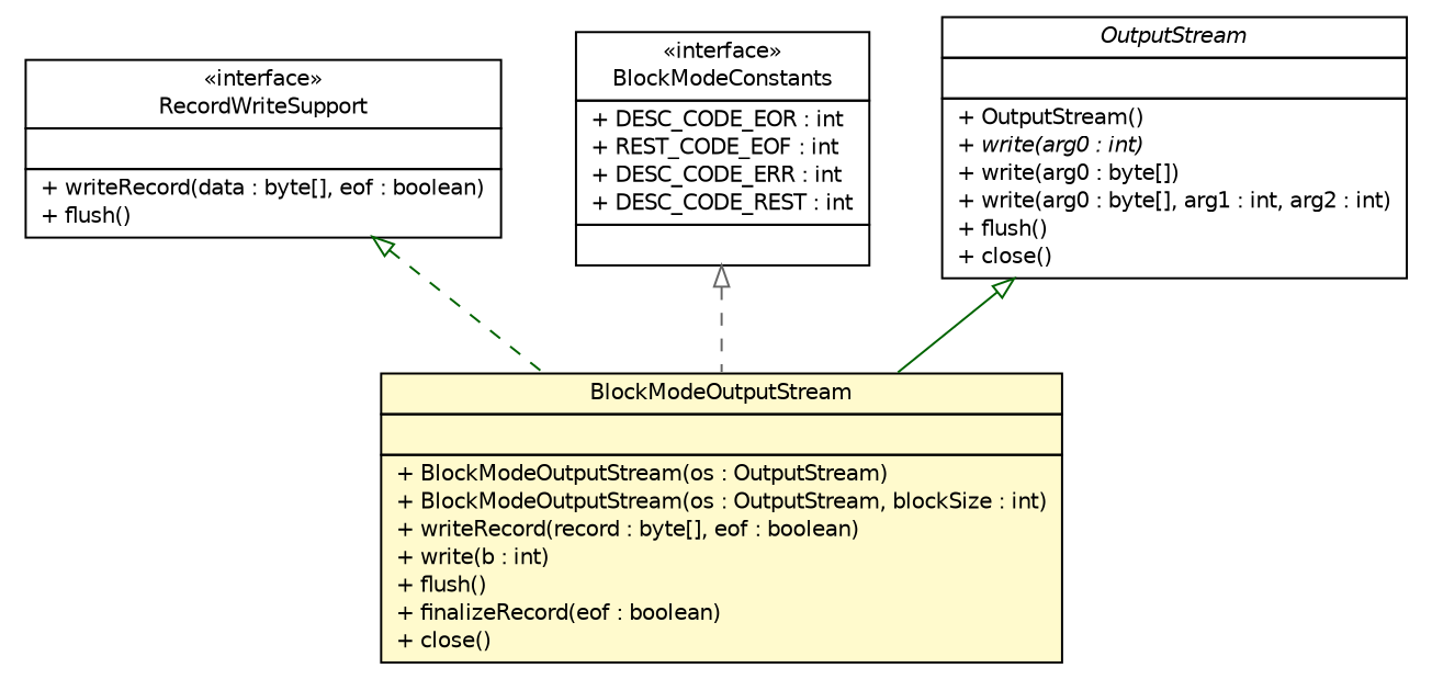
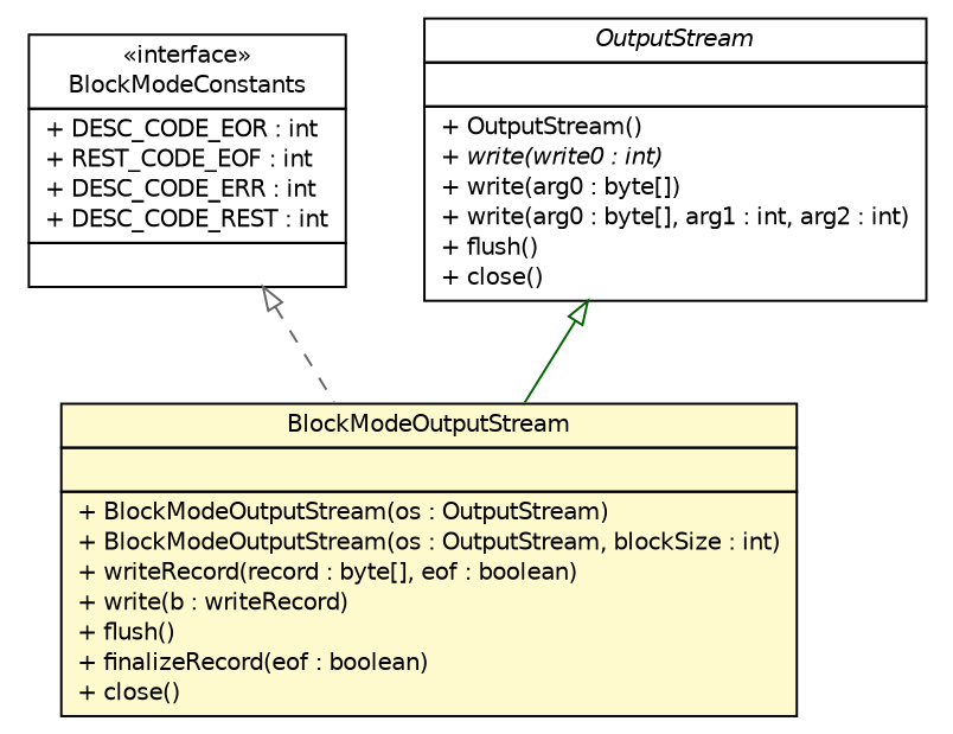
  digraph {
    nodesep=0.25
    ranksep=0.5
    node [fontcolor=black fontname=Helvetica fontsize=10.0 shape=plaintext]
    edge [arrowtail=empty color=darkgreen dir=back fontname=Helvetica fontsize=10 headport=p labelfontname=Helvetica labelfontsize=10 style=dashed tailport=p]
-   n1 [label=<<table title="com.apporiented.hermesftp.streams.BlockModeOutputStream" border="0" cellborder="1" cellspacing="0" cellpadding="2" port="p" bgcolor="lemonChiffon" href="./BlockModeOutputStream.html"> 		<tr><td><table border="0" cellspacing="0" cellpadding="1"> <tr><td align="center" balign="center"> BlockModeOutputStream </td></tr> 		</table></td></tr> 		<tr><td><table border="0" cellspacing="0" cellpadding="1"> <tr><td align="left" balign="left">  </td></tr> 		</table></td></tr> 		<tr><td><table border="0" cellspacing="0" cellpadding="1"> <tr><td align="left" balign="left"> + BlockModeOutputStream(os : OutputStream) </td></tr> <tr><td align="left" balign="left"> + BlockModeOutputStream(os : OutputStream, blockSize : int) </td></tr> <tr><td align="left" balign="left"> + writeRecord(record : byte[], eof : boolean) </td></tr> <tr><td align="left" balign="left"> + write(b : int) </td></tr> <tr><td align="left" balign="left"> + flush() </td></tr> <tr><td align="left" balign="left"> + finalizeRecord(eof : boolean) </td></tr> <tr><td align="left" balign="left"> + close() </td></tr> 		</table></td></tr> 		</table>>]
-   n2 [label=<<table title="com.apporiented.hermesftp.streams.RecordWriteSupport" border="0" cellborder="1" cellspacing="0" cellpadding="2" port="p" href="./RecordWriteSupport.html"> 		<tr><td><table border="0" cellspacing="0" cellpadding="1"> <tr><td align="center" balign="center"> &#171;interface&#187; </td></tr> <tr><td align="center" balign="center"> RecordWriteSupport </td></tr> 		</table></td></tr> 		<tr><td><table border="0" cellspacing="0" cellpadding="1"> <tr><td align="left" balign="left">  </td></tr> 		</table></td></tr> 		<tr><td><table border="0" cellspacing="0" cellpadding="1"> <tr><td align="left" balign="left"> + writeRecord(data : byte[], eof : boolean) </td></tr> <tr><td align="left" balign="left"> + flush() </td></tr> 		</table></td></tr> 		</table>>]
+   n1 [label=<<table title="com.apporiented.hermesftp.streams.BlockModeOutputStream" border="0" cellborder="1" cellspacing="0" cellpadding="2" port="p" bgcolor="lemonChiffon" href="./BlockModeOutputStream.html"> 		<tr><td><table border="0" cellspacing="0" cellpadding="1"> <tr><td align="center" balign="center"> BlockModeOutputStream </td></tr> 		</table></td></tr> 		<tr><td><table border="0" cellspacing="0" cellpadding="1"> <tr><td align="left" balign="left">  </td></tr> 		</table></td></tr> 		<tr><td><table border="0" cellspacing="0" cellpadding="1"> <tr><td align="left" balign="left"> + BlockModeOutputStream(os : OutputStream) </td></tr> <tr><td align="left" balign="left"> + BlockModeOutputStream(os : OutputStream, blockSize : int) </td></tr> <tr><td align="left" balign="left"> + writeRecord(record : byte[], eof : boolean) </td></tr> <tr><td align="left" balign="left"> + write(b : writeRecord) </td></tr> <tr><td align="left" balign="left"> + flush() </td></tr> <tr><td align="left" balign="left"> + finalizeRecord(eof : boolean) </td></tr> <tr><td align="left" balign="left"> + close() </td></tr> 		</table></td></tr> 		</table>>]
    n3 [label=<<table title="com.apporiented.hermesftp.streams.BlockModeConstants" border="0" cellborder="1" cellspacing="0" cellpadding="2" port="p" href="./BlockModeConstants.html"> 		<tr><td><table border="0" cellspacing="0" cellpadding="1"> <tr><td align="center" balign="center"> &#171;interface&#187; </td></tr> <tr><td align="center" balign="center"> BlockModeConstants </td></tr> 		</table></td></tr> 		<tr><td><table border="0" cellspacing="0" cellpadding="1"> <tr><td align="left" balign="left"> + DESC_CODE_EOR : int </td></tr> <tr><td align="left" balign="left"> + REST_CODE_EOF : int </td></tr> <tr><td align="left" balign="left"> + DESC_CODE_ERR : int </td></tr> <tr><td align="left" balign="left"> + DESC_CODE_REST : int </td></tr> 		</table></td></tr> 		<tr><td><table border="0" cellspacing="0" cellpadding="1"> <tr><td align="left" balign="left">  </td></tr> 		</table></td></tr> 		</table>>]
-   n4 [label=<<table title="java.io.OutputStream" border="0" cellborder="1" cellspacing="0" cellpadding="2" port="p" href="http://java.sun.com/j2se/1.4.2/docs/api/java/io/OutputStream.html"> 		<tr><td><table border="0" cellspacing="0" cellpadding="1"> <tr><td align="center" balign="center"><font face="Helvetica-Oblique"> OutputStream </font></td></tr> 		</table></td></tr> 		<tr><td><table border="0" cellspacing="0" cellpadding="1"> <tr><td align="left" balign="left">  </td></tr> 		</table></td></tr> 		<tr><td><table border="0" cellspacing="0" cellpadding="1"> <tr><td align="left" balign="left"> + OutputStream() </td></tr> <tr><td align="left" balign="left"><font face="Helvetica-Oblique" point-size="10.0"> + write(arg0 : int) </font></td></tr> <tr><td align="left" balign="left"> + write(arg0 : byte[]) </td></tr> <tr><td align="left" balign="left"> + write(arg0 : byte[], arg1 : int, arg2 : int) </td></tr> <tr><td align="left" balign="left"> + flush() </td></tr> <tr><td align="left" balign="left"> + close() </td></tr> 		</table></td></tr> 		</table>>]
-   n2 -> n1
+   n4 [label=<<table title="java.io.OutputStream" border="0" cellborder="1" cellspacing="0" cellpadding="2" port="p" href="http://java.sun.com/j2se/1.4.2/docs/api/java/io/OutputStream.html"> 		<tr><td><table border="0" cellspacing="0" cellpadding="1"> <tr><td align="center" balign="center"><font face="Helvetica-Oblique"> OutputStream </font></td></tr> 		</table></td></tr> 		<tr><td><table border="0" cellspacing="0" cellpadding="1"> <tr><td align="left" balign="left">  </td></tr> 		</table></td></tr> 		<tr><td><table border="0" cellspacing="0" cellpadding="1"> <tr><td align="left" balign="left"> + OutputStream() </td></tr> <tr><td align="left" balign="left"><font face="Helvetica-Oblique" point-size="10.0"> + write(write0 : int) </font></td></tr> <tr><td align="left" balign="left"> + write(arg0 : byte[]) </td></tr> <tr><td align="left" balign="left"> + write(arg0 : byte[], arg1 : int, arg2 : int) </td></tr> <tr><td align="left" balign="left"> + flush() </td></tr> <tr><td align="left" balign="left"> + close() </td></tr> 		</table></td></tr> 		</table>>]
    n3 -> n1 [color=gray40]
    n4 -> n1 [style=""]
  }
